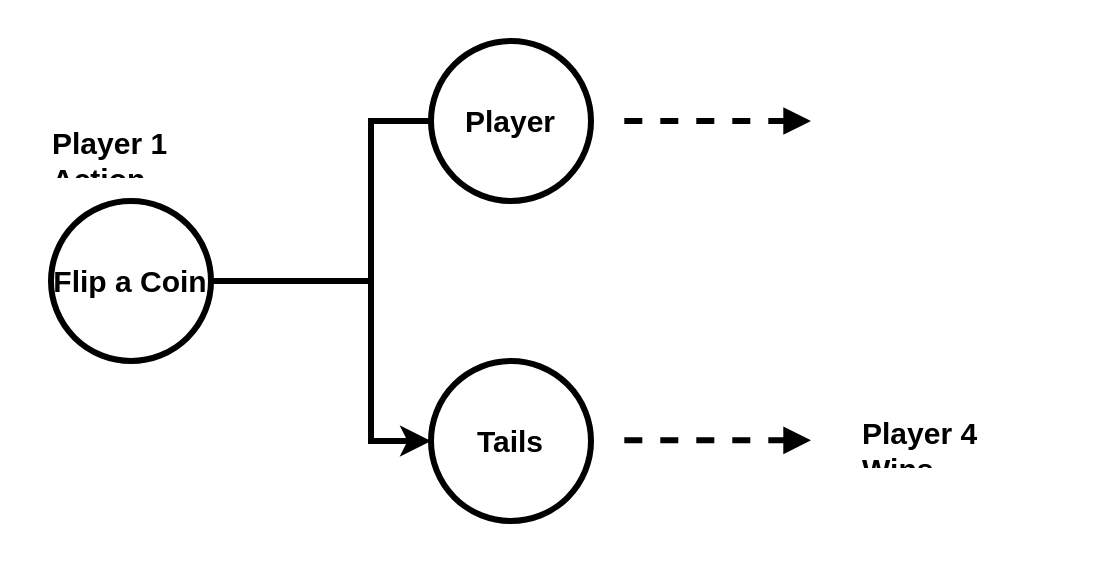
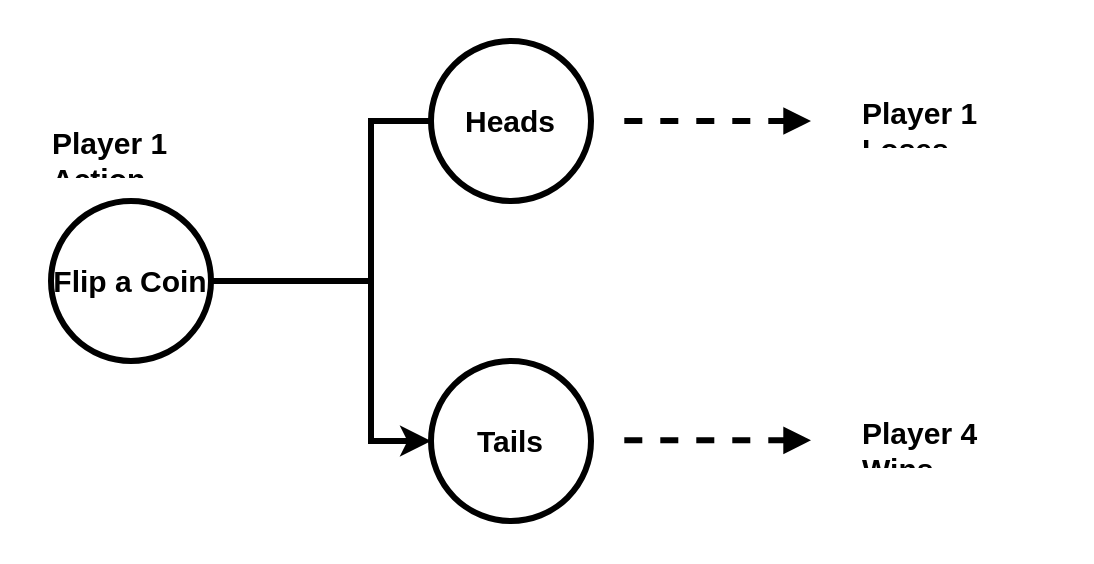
  <mxCell id="0" />
  <mxCell id="1" parent="0" />
  <mxCell id="2" value="Flip a Coin" style="ellipse;whiteSpace=wrap;html=1;aspect=fixed;strokeWidth=3;fontSize=15;fontStyle=1" vertex="1" parent="1"><mxGeometry x="25" y="100" width="80" height="80" as="geometry" /></mxCell>
  <mxCell id="3" value="" style="endArrow=none;html=1;rounded=0;exitX=1;exitY=0.5;exitDx=0;exitDy=0;strokeWidth=3;fontSize=15;fontStyle=1;" edge="1" parent="1" source="2" target="4"><mxGeometry width="50" height="50" relative="1" as="geometry"><mxPoint x="35" y="170" as="sourcePoint" /><mxPoint x="265" y="80" as="targetPoint" /><Array as="points"><mxPoint x="185" y="140" /><mxPoint x="185" y="60" /></Array></mxGeometry></mxCell>
- <mxCell id="4" value="&lt;div style=&quot;font-size: 15px;&quot;&gt;Player&lt;/div&gt;" style="ellipse;whiteSpace=wrap;html=1;aspect=fixed;strokeWidth=3;fontSize=15;fontStyle=1" vertex="1" parent="1"><mxGeometry x="215" y="20" width="80" height="80" as="geometry" /></mxCell>
+ <mxCell id="4" value="&lt;div style=&quot;font-size: 15px;&quot;&gt;Heads&lt;/div&gt;" style="ellipse;whiteSpace=wrap;html=1;aspect=fixed;strokeWidth=3;fontSize=15;fontStyle=1" vertex="1" parent="1"><mxGeometry x="215" y="20" width="80" height="80" as="geometry" /></mxCell>
  <mxCell id="5" value="Tails" style="ellipse;whiteSpace=wrap;html=1;aspect=fixed;strokeWidth=3;fontSize=15;fontStyle=1" vertex="1" parent="1"><mxGeometry x="215" y="180" width="80" height="80" as="geometry" /></mxCell>
  <mxCell id="6" value="" style="endArrow=classic;html=1;rounded=0;strokeWidth=3;fontSize=15;fontStyle=1" edge="1" parent="1"><mxGeometry width="50" height="50" relative="1" as="geometry"><mxPoint x="185" y="140" as="sourcePoint" /><mxPoint x="215" y="220" as="targetPoint" /><Array as="points"><mxPoint x="185" y="180" /><mxPoint x="185" y="220" /></Array></mxGeometry></mxCell>
  <mxCell id="7" value="Player 1 Action" style="text;strokeColor=none;fillColor=none;align=left;verticalAlign=middle;spacingLeft=4;spacingRight=4;overflow=hidden;points=[[0,0.5],[1,0.5]];portConstraint=eastwest;rotatable=0;whiteSpace=wrap;html=1;strokeWidth=3;fontSize=15;fontStyle=1" vertex="1" parent="1"><mxGeometry x="20" y="60" width="100" height="30" as="geometry" /></mxCell>
  <mxCell id="8" value="" style="endArrow=none;dashed=1;html=1;rounded=0;strokeWidth=3;fontSize=15;fontStyle=1;startArrow=block;startFill=1;" edge="1" parent="1"><mxGeometry width="50" height="50" relative="1" as="geometry"><mxPoint x="405" y="60" as="sourcePoint" /><mxPoint x="305" y="60" as="targetPoint" /></mxGeometry></mxCell>
  <mxCell id="9" value="" style="endArrow=none;dashed=1;html=1;rounded=0;strokeWidth=3;fontSize=15;fontStyle=1;startArrow=block;startFill=1;" edge="1" parent="1"><mxGeometry width="50" height="50" relative="1" as="geometry"><mxPoint x="405" y="219.66" as="sourcePoint" /><mxPoint x="305" y="219.66" as="targetPoint" /></mxGeometry></mxCell>
+ <mxCell id="10" value="Player 1 Loses" style="text;strokeColor=none;fillColor=none;align=left;verticalAlign=middle;spacingLeft=4;spacingRight=4;overflow=hidden;points=[[0,0.5],[1,0.5]];portConstraint=eastwest;rotatable=0;whiteSpace=wrap;html=1;strokeWidth=3;fontSize=15;fontStyle=1" vertex="1" parent="1"><mxGeometry x="425" y="45" width="100" height="30" as="geometry" /></mxCell>
  <mxCell id="11" value="Player 4 Wins" style="text;strokeColor=none;fillColor=none;align=left;verticalAlign=middle;spacingLeft=4;spacingRight=4;overflow=hidden;points=[[0,0.5],[1,0.5]];portConstraint=eastwest;rotatable=0;whiteSpace=wrap;html=1;strokeWidth=3;fontSize=15;fontStyle=1" vertex="1" parent="1"><mxGeometry x="425" y="205" width="100" height="30" as="geometry" /></mxCell>
